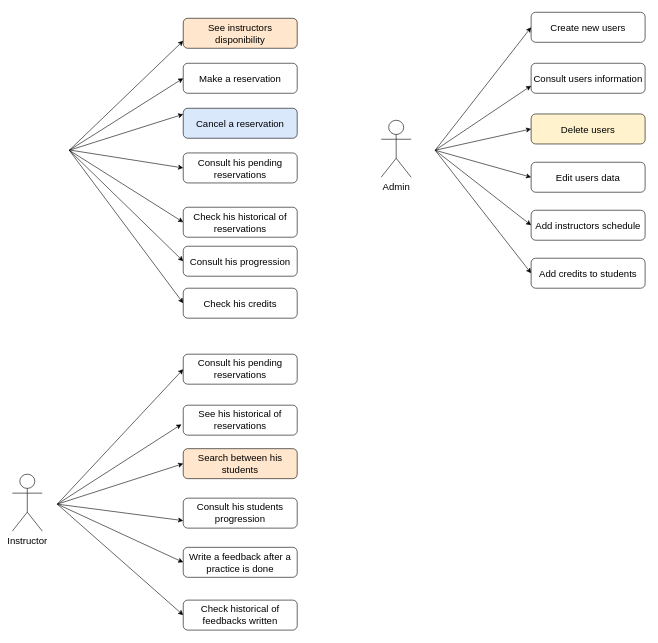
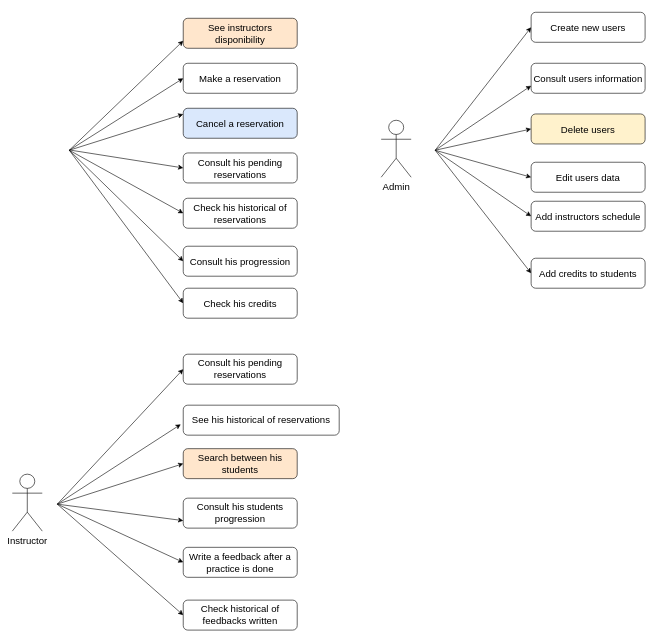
  <mxCell id="0" />
  <mxCell id="1" parent="0" />
  <mxCell id="2" value="" style="endArrow=classic;html=1;entryX=0;entryY=0.5;entryDx=0;entryDy=0;" parent="1" target="36" edge="1"><mxGeometry width="50" height="50" relative="1" as="geometry"><mxPoint x="725" y="250" as="sourcePoint" /><mxPoint x="795" y="30" as="targetPoint" /></mxGeometry></mxCell>
  <mxCell id="3" value="" style="endArrow=classic;html=1;entryX=0;entryY=0.75;entryDx=0;entryDy=0;" parent="1" target="37" edge="1"><mxGeometry width="50" height="50" relative="1" as="geometry"><mxPoint x="725" y="250" as="sourcePoint" /><mxPoint x="805" y="120" as="targetPoint" /></mxGeometry></mxCell>
  <mxCell id="4" value="" style="endArrow=classic;html=1;entryX=0;entryY=0.5;entryDx=0;entryDy=0;" parent="1" target="38" edge="1"><mxGeometry width="50" height="50" relative="1" as="geometry"><mxPoint x="725" y="250" as="sourcePoint" /><mxPoint x="805" y="190" as="targetPoint" /></mxGeometry></mxCell>
  <mxCell id="5" value="" style="endArrow=classic;html=1;entryX=0;entryY=0.5;entryDx=0;entryDy=0;" parent="1" target="40" edge="1"><mxGeometry width="50" height="50" relative="1" as="geometry"><mxPoint x="725" y="250" as="sourcePoint" /><mxPoint x="805" y="320" as="targetPoint" /></mxGeometry></mxCell>
  <mxCell id="6" value="" style="endArrow=classic;html=1;entryX=0;entryY=0.5;entryDx=0;entryDy=0;" parent="1" target="39" edge="1"><mxGeometry width="50" height="50" relative="1" as="geometry"><mxPoint x="725" y="250" as="sourcePoint" /><mxPoint x="805" y="254.5" as="targetPoint" /></mxGeometry></mxCell>
  <mxCell id="7" value="" style="endArrow=classic;html=1;entryX=0;entryY=0.5;entryDx=0;entryDy=0;" parent="1" target="41" edge="1"><mxGeometry width="50" height="50" relative="1" as="geometry"><mxPoint x="725" y="250" as="sourcePoint" /><mxPoint x="805" y="390" as="targetPoint" /></mxGeometry></mxCell>
  <mxCell id="8" value="&lt;font style=&quot;font-size: 16px&quot;&gt;See instructors disponibility&lt;/font&gt;" style="rounded=1;whiteSpace=wrap;html=1;fillColor=#ffe6cc;" parent="1" vertex="1"><mxGeometry x="305" y="30" width="190" height="50" as="geometry" /></mxCell>
  <mxCell id="9" value="" style="endArrow=classic;html=1;entryX=0;entryY=0.5;entryDx=0;entryDy=0;" parent="1" target="19" edge="1"><mxGeometry width="50" height="50" relative="1" as="geometry"><mxPoint x="115" y="250" as="sourcePoint" /><mxPoint x="305" y="420" as="targetPoint" /></mxGeometry></mxCell>
  <mxCell id="10" value="" style="endArrow=classic;html=1;entryX=0;entryY=0.5;entryDx=0;entryDy=0;" parent="1" target="18" edge="1"><mxGeometry width="50" height="50" relative="1" as="geometry"><mxPoint x="115" y="250" as="sourcePoint" /><mxPoint x="305" y="370" as="targetPoint" /></mxGeometry></mxCell>
  <mxCell id="11" value="" style="endArrow=classic;html=1;entryX=0;entryY=0.5;entryDx=0;entryDy=0;" parent="1" target="17" edge="1"><mxGeometry width="50" height="50" relative="1" as="geometry"><mxPoint x="115" y="249.5" as="sourcePoint" /><mxPoint x="305" y="309.5" as="targetPoint" /></mxGeometry></mxCell>
  <mxCell id="12" value="" style="endArrow=classic;html=1;entryX=0;entryY=0.5;entryDx=0;entryDy=0;" parent="1" target="20" edge="1"><mxGeometry width="50" height="50" relative="1" as="geometry"><mxPoint x="115" y="250" as="sourcePoint" /><mxPoint x="95" y="460" as="targetPoint" /></mxGeometry></mxCell>
  <mxCell id="13" value="" style="endArrow=classic;html=1;entryX=0;entryY=0.5;entryDx=0;entryDy=0;" parent="1" edge="1"><mxGeometry width="50" height="50" relative="1" as="geometry"><mxPoint x="115" y="250" as="sourcePoint" /><mxPoint x="305" y="190" as="targetPoint" /></mxGeometry></mxCell>
  <mxCell id="14" value="" style="endArrow=classic;html=1;entryX=0;entryY=0.5;entryDx=0;entryDy=0;" parent="1" edge="1"><mxGeometry width="50" height="50" relative="1" as="geometry"><mxPoint x="115" y="250" as="sourcePoint" /><mxPoint x="305" y="130" as="targetPoint" /></mxGeometry></mxCell>
  <mxCell id="15" value="" style="endArrow=classic;html=1;entryX=0;entryY=0.75;entryDx=0;entryDy=0;" parent="1" target="8" edge="1"><mxGeometry width="50" height="50" relative="1" as="geometry"><mxPoint x="115" y="250" as="sourcePoint" /><mxPoint x="215" y="460" as="targetPoint" /></mxGeometry></mxCell>
  <mxCell id="16" value="&lt;font style=&quot;font-size: 16px&quot;&gt;Make a reservation&lt;/font&gt;" style="rounded=1;whiteSpace=wrap;html=1;" parent="1" vertex="1"><mxGeometry x="305" y="105" width="190" height="50" as="geometry" /></mxCell>
  <mxCell id="17" value="&lt;font style=&quot;font-size: 16px&quot;&gt;Consult his pending reservations&lt;/font&gt;" style="rounded=1;whiteSpace=wrap;html=1;" parent="1" vertex="1"><mxGeometry x="305" y="254.5" width="190" height="50" as="geometry" /></mxCell>
- <mxCell id="18" value="&lt;font style=&quot;font-size: 16px&quot;&gt;Check his historical of reservations&lt;/font&gt;" style="rounded=1;whiteSpace=wrap;html=1;" parent="1" vertex="1"><mxGeometry x="305" y="345" width="190" height="50" as="geometry" /></mxCell>
+ <mxCell id="18" value="&lt;font style=&quot;font-size: 16px&quot;&gt;Check his historical of reservations&lt;/font&gt;" style="rounded=1;whiteSpace=wrap;html=1;" parent="1" vertex="1"><mxGeometry x="305" y="330" width="190" height="50" as="geometry" /></mxCell>
  <mxCell id="19" value="&lt;font style=&quot;font-size: 16px&quot;&gt;Consult his progression&lt;/font&gt;" style="rounded=1;whiteSpace=wrap;html=1;" parent="1" vertex="1"><mxGeometry x="305" y="410" width="190" height="50" as="geometry" /></mxCell>
  <mxCell id="20" value="&lt;font style=&quot;font-size: 16px&quot;&gt;Check his credits&lt;/font&gt;" style="rounded=1;whiteSpace=wrap;html=1;" parent="1" vertex="1"><mxGeometry x="305" y="480" width="190" height="50" as="geometry" /></mxCell>
  <mxCell id="21" value="&lt;font style=&quot;font-size: 16px&quot;&gt;Cancel a reservation&lt;/font&gt;" style="rounded=1;whiteSpace=wrap;html=1;fillColor=#dae8fc;" parent="1" vertex="1"><mxGeometry x="305" y="180" width="190" height="50" as="geometry" /></mxCell>
  <mxCell id="22" value="" style="endArrow=classic;html=1;entryX=0;entryY=0.5;entryDx=0;entryDy=0;" parent="1" target="28" edge="1"><mxGeometry width="50" height="50" relative="1" as="geometry"><mxPoint x="95" y="840" as="sourcePoint" /><mxPoint x="185" y="675" as="targetPoint" /></mxGeometry></mxCell>
  <mxCell id="23" value="" style="endArrow=classic;html=1;entryX=-0.016;entryY=0.64;entryDx=0;entryDy=0;entryPerimeter=0;" parent="1" target="29" edge="1"><mxGeometry width="50" height="50" relative="1" as="geometry"><mxPoint x="95" y="840" as="sourcePoint" /><mxPoint x="185" y="740" as="targetPoint" /></mxGeometry></mxCell>
  <mxCell id="24" value="" style="endArrow=classic;html=1;entryX=0;entryY=0.75;entryDx=0;entryDy=0;" parent="1" target="31" edge="1"><mxGeometry width="50" height="50" relative="1" as="geometry"><mxPoint x="95" y="840" as="sourcePoint" /><mxPoint x="185" y="835" as="targetPoint" /></mxGeometry></mxCell>
  <mxCell id="25" value="" style="endArrow=classic;html=1;entryX=0;entryY=0.5;entryDx=0;entryDy=0;" parent="1" target="32" edge="1"><mxGeometry width="50" height="50" relative="1" as="geometry"><mxPoint x="95" y="840" as="sourcePoint" /><mxPoint x="185" y="890" as="targetPoint" /></mxGeometry></mxCell>
  <mxCell id="26" value="" style="endArrow=classic;html=1;entryX=0;entryY=0.5;entryDx=0;entryDy=0;" parent="1" target="33" edge="1"><mxGeometry width="50" height="50" relative="1" as="geometry"><mxPoint x="95" y="840" as="sourcePoint" /><mxPoint x="185" y="950" as="targetPoint" /></mxGeometry></mxCell>
  <mxCell id="27" value="" style="endArrow=classic;html=1;entryX=0;entryY=0.5;entryDx=0;entryDy=0;" parent="1" target="30" edge="1"><mxGeometry width="50" height="50" relative="1" as="geometry"><mxPoint x="95" y="840" as="sourcePoint" /><mxPoint x="185" y="780" as="targetPoint" /></mxGeometry></mxCell>
  <mxCell id="28" value="&lt;span style=&quot;font-size: 16px&quot;&gt;Consult his pending reservations&lt;/span&gt;" style="rounded=1;whiteSpace=wrap;html=1;" parent="1" vertex="1"><mxGeometry x="305" y="590" width="190" height="50" as="geometry" /></mxCell>
- <mxCell id="29" value="&lt;span style=&quot;font-size: 16px&quot;&gt;See his historical of reservations&lt;/span&gt;" style="rounded=1;whiteSpace=wrap;html=1;" parent="1" vertex="1"><mxGeometry x="305" y="675" width="190" height="50" as="geometry" /></mxCell>
+ <mxCell id="29" value="&lt;span style=&quot;font-size: 16px&quot;&gt;See his historical of reservations&lt;/span&gt;" style="rounded=1;whiteSpace=wrap;html=1;" parent="1" vertex="1"><mxGeometry x="305" y="675" width="260" height="50" as="geometry" /></mxCell>
  <mxCell id="30" value="&lt;span style=&quot;font-size: 16px&quot;&gt;Search between his students&lt;/span&gt;" style="rounded=1;whiteSpace=wrap;html=1;fillColor=#ffe6cc;" parent="1" vertex="1"><mxGeometry x="305" y="747.5" width="190" height="50" as="geometry" /></mxCell>
  <mxCell id="31" value="&lt;span style=&quot;font-size: 16px&quot;&gt;Consult his students progression&lt;/span&gt;" style="rounded=1;whiteSpace=wrap;html=1;" parent="1" vertex="1"><mxGeometry x="305" y="830" width="190" height="50" as="geometry" /></mxCell>
  <mxCell id="32" value="&lt;span style=&quot;font-size: 16px&quot;&gt;Write a feedback after a practice is done&lt;/span&gt;" style="rounded=1;whiteSpace=wrap;html=1;" parent="1" vertex="1"><mxGeometry x="305" y="912" width="190" height="50" as="geometry" /></mxCell>
  <mxCell id="33" value="&lt;span style=&quot;font-size: 16px&quot;&gt;Check historical of feedbacks written&lt;/span&gt;" style="rounded=1;whiteSpace=wrap;html=1;" parent="1" vertex="1"><mxGeometry x="305" y="1000" width="190" height="50" as="geometry" /></mxCell>
  <mxCell id="34" value="&lt;font style=&quot;font-size: 16px&quot;&gt;Instructor&lt;/font&gt;" style="shape=umlActor;verticalLabelPosition=bottom;labelBackgroundColor=#ffffff;verticalAlign=top;html=1;outlineConnect=0;" parent="1" vertex="1"><mxGeometry x="20" y="790" width="50" height="95" as="geometry" /></mxCell>
  <mxCell id="35" value="&lt;font style=&quot;font-size: 16px&quot;&gt;Admin&lt;/font&gt;" style="shape=umlActor;verticalLabelPosition=bottom;labelBackgroundColor=#ffffff;verticalAlign=top;html=1;outlineConnect=0;" parent="1" vertex="1"><mxGeometry x="635" y="200" width="50" height="95" as="geometry" /></mxCell>
  <mxCell id="36" value="&lt;span style=&quot;font-size: 16px&quot;&gt;Create new users&lt;/span&gt;" style="rounded=1;whiteSpace=wrap;html=1;" parent="1" vertex="1"><mxGeometry x="885" y="20" width="190" height="50" as="geometry" /></mxCell>
  <mxCell id="37" value="&lt;span style=&quot;font-size: 16px&quot;&gt;Consult users information&lt;/span&gt;" style="rounded=1;whiteSpace=wrap;html=1;" parent="1" vertex="1"><mxGeometry x="885" y="105" width="190" height="50" as="geometry" /></mxCell>
  <mxCell id="38" value="&lt;span style=&quot;font-size: 16px&quot;&gt;Delete users&lt;/span&gt;" style="rounded=1;whiteSpace=wrap;html=1;fillColor=#fff2cc;" parent="1" vertex="1"><mxGeometry x="885" y="189.5" width="190" height="50" as="geometry" /></mxCell>
  <mxCell id="39" value="&lt;span style=&quot;font-size: 16px&quot;&gt;Edit users data&lt;/span&gt;" style="rounded=1;whiteSpace=wrap;html=1;" parent="1" vertex="1"><mxGeometry x="885" y="270" width="190" height="50" as="geometry" /></mxCell>
- <mxCell id="40" value="&lt;span style=&quot;font-size: 16px&quot;&gt;Add instructors schedule&lt;/span&gt;" style="rounded=1;whiteSpace=wrap;html=1;" parent="1" vertex="1"><mxGeometry x="885" y="350" width="190" height="50" as="geometry" /></mxCell>
+ <mxCell id="40" value="&lt;span style=&quot;font-size: 16px&quot;&gt;Add instructors schedule&lt;/span&gt;" style="rounded=1;whiteSpace=wrap;html=1;" parent="1" vertex="1"><mxGeometry x="885" y="335" width="190" height="50" as="geometry" /></mxCell>
  <mxCell id="41" value="&lt;span style=&quot;font-size: 16px&quot;&gt;Add credits to students&lt;/span&gt;" style="rounded=1;whiteSpace=wrap;html=1;" parent="1" vertex="1"><mxGeometry x="885" y="430" width="190" height="50" as="geometry" /></mxCell>
